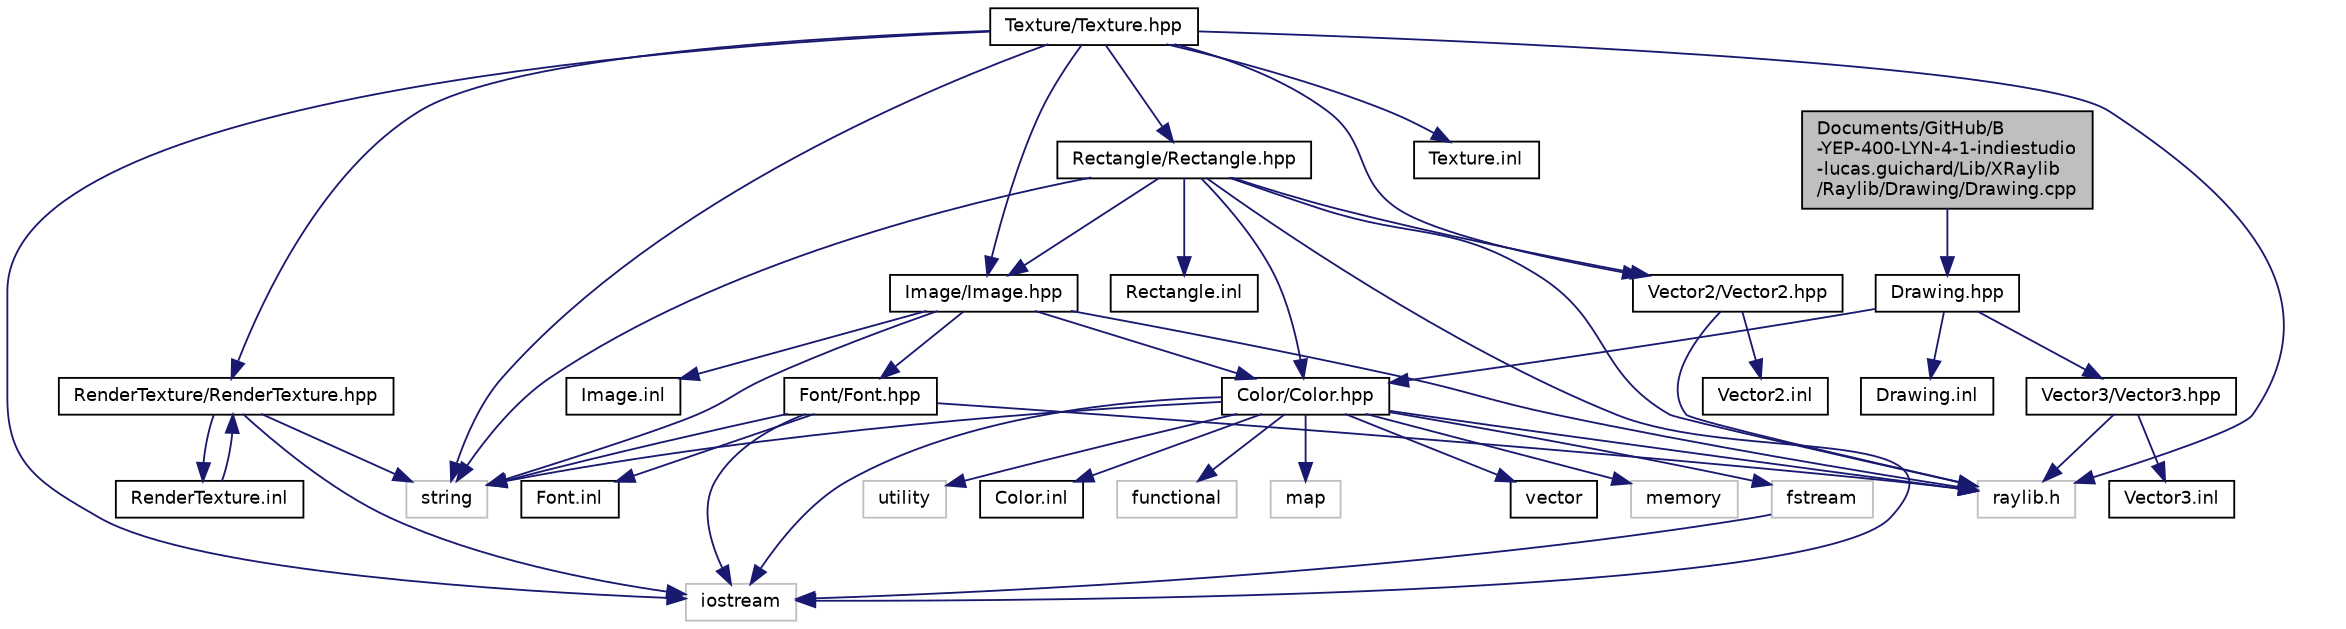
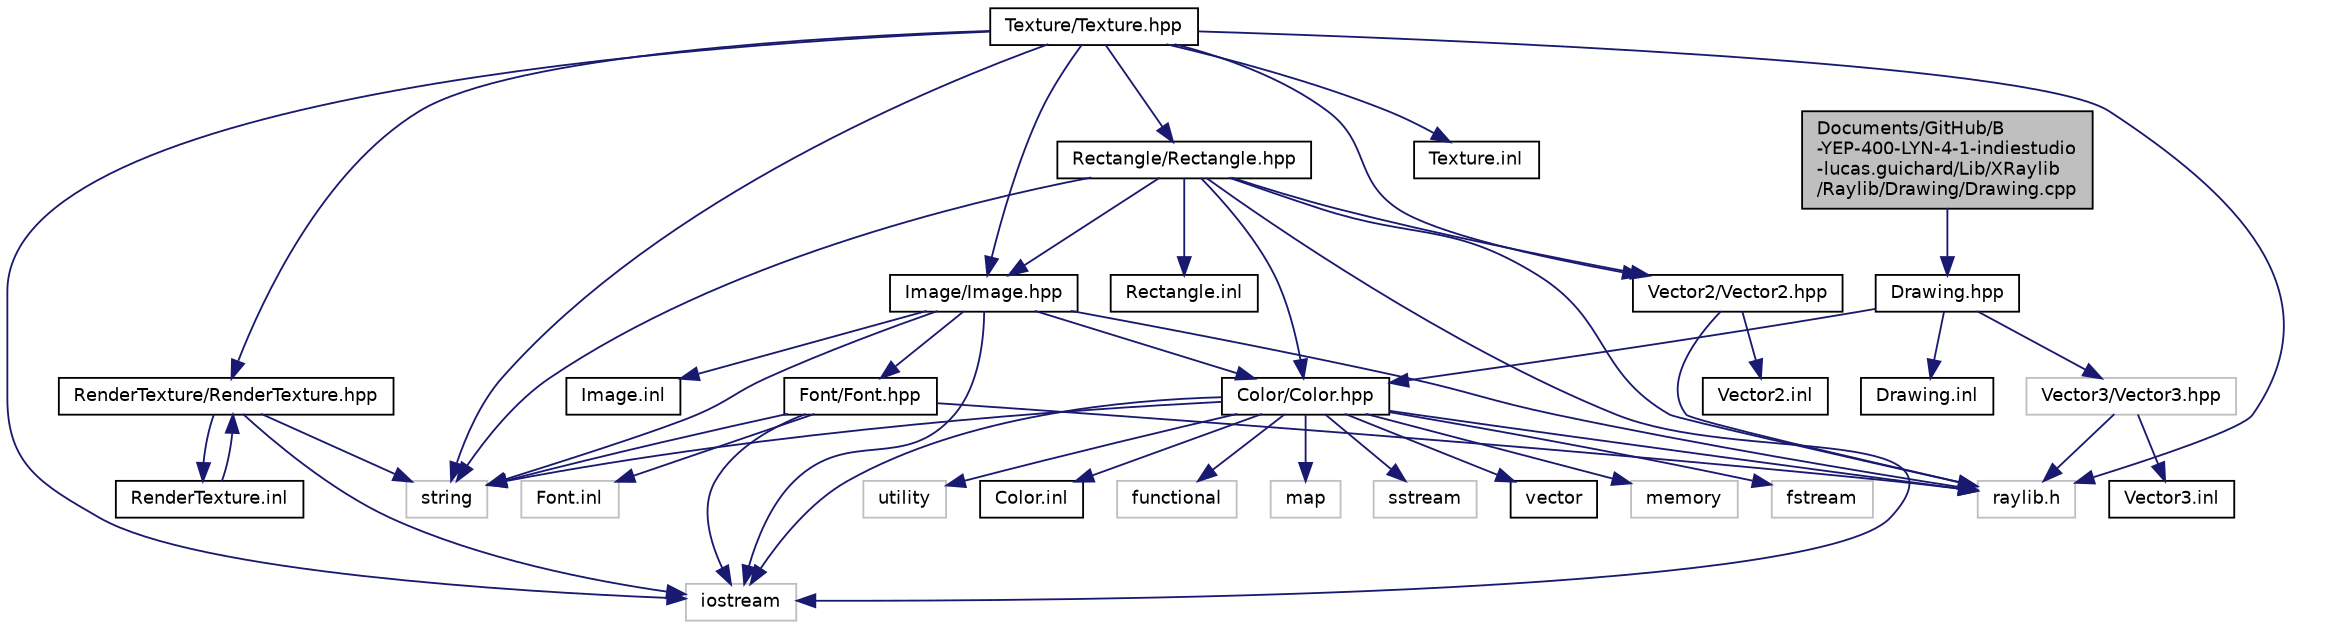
  digraph {
    node [color=black fillcolor=white fontname=Helvetica fontsize=10 shape=record style=filled]
    edge [color=midnightblue fontname=Helvetica fontsize=10 labelfontname=Helvetica labelfontsize=10 style=solid]
    n1 [fillcolor=grey75 fontcolor=black height=0.2 label="Documents/GitHub/B\l-YEP-400-LYN-4-1-indiestudio\l-lucas.guichard/Lib/XRaylib\l/Raylib/Drawing/Drawing.cpp" width=0.4]
    n2 [height=0.2 label="Drawing.hpp" width=0.4]
    n3 [height=0.2 label="Color/Color.hpp" width=0.4]
-   n4 [height=0.2 label="Vector3/Vector3.hpp" width=0.4]
+   n4 [color=grey75 height=0.2 label="Vector3/Vector3.hpp" width=0.4]
    n5 [height=0.2 label="Drawing.inl" width=0.4]
    n6 [color=grey75 height=0.2 label=iostream width=0.4]
    n7 [color=grey75 height=0.2 label=functional width=0.4]
    n8 [color=grey75 height=0.2 label=string width=0.4]
    n9 [color=grey75 height=0.2 label=map width=0.4]
+   n10 [color=grey75 height=0.2 label=sstream width=0.4]
    n11 [height=0.2 label=vector width=0.4]
    n12 [color=grey75 height=0.2 label=fstream width=0.4]
    n13 [color=grey75 height=0.2 label=memory width=0.4]
    n14 [color=grey75 height=0.2 label=utility width=0.4]
    n15 [color=grey75 height=0.2 label="raylib.h" width=0.4]
    n16 [height=0.2 label="Color.inl" width=0.4]
    n17 [height=0.2 label="Vector3.inl" width=0.4]
    n18 [height=0.2 label="Texture/Texture.hpp" width=0.4]
    n19 [height=0.2 label="RenderTexture/RenderTexture.hpp" width=0.4]
    n20 [height=0.2 label="Vector2/Vector2.hpp" width=0.4]
    n21 [height=0.2 label="Rectangle/Rectangle.hpp" width=0.4]
    n22 [height=0.2 label="Image/Image.hpp" width=0.4]
    n23 [height=0.2 label="Texture.inl" width=0.4]
    n24 [height=0.2 label="RenderTexture.inl" width=0.4]
    n25 [height=0.2 label="Vector2.inl" width=0.4]
    n26 [height=0.2 label="Rectangle.inl" width=0.4]
    n27 [height=0.2 label="Font/Font.hpp" width=0.4]
    n28 [height=0.2 label="Image.inl" width=0.4]
-   n29 [height=0.2 label="Font.inl" width=0.4]
+   n29 [color=grey75 height=0.2 label="Font.inl" width=0.4]
    n1 -> n2
    n2 -> n3
    n2 -> n4
    n2 -> n5
    n3 -> n6
    n3 -> n7
    n3 -> n8
    n3 -> n9
+   n3 -> n10
    n3 -> n11
    n3 -> n12
    n3 -> n13
    n3 -> n14
    n3 -> n15
    n3 -> n16
    n4 -> n15
    n4 -> n17
    n18 -> n6
    n18 -> n8
    n18 -> n15
    n18 -> n19
    n18 -> n20
    n18 -> n21
    n18 -> n22
    n18 -> n23
    n19 -> n6
    n19 -> n8
    n19 -> n24
    n20 -> n15
    n20 -> n25
    n21 -> n3
    n21 -> n6
    n21 -> n8
    n21 -> n15
    n21 -> n20
    n21 -> n22
    n21 -> n26
    n22 -> n3
-   n12 -> n6
+   n22 -> n6
    n22 -> n8
    n22 -> n15
    n22 -> n27
    n22 -> n28
    n24 -> n19
    n27 -> n6
    n27 -> n8
    n27 -> n15
    n27 -> n29
  }
